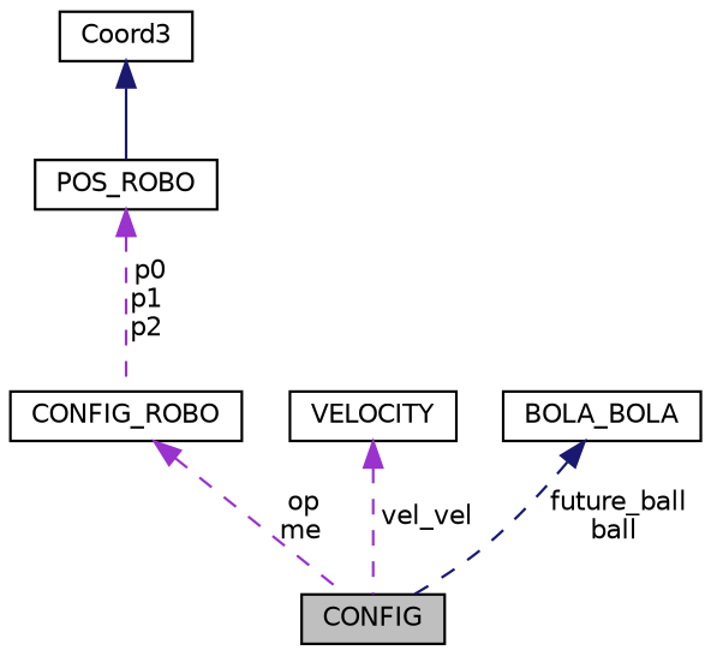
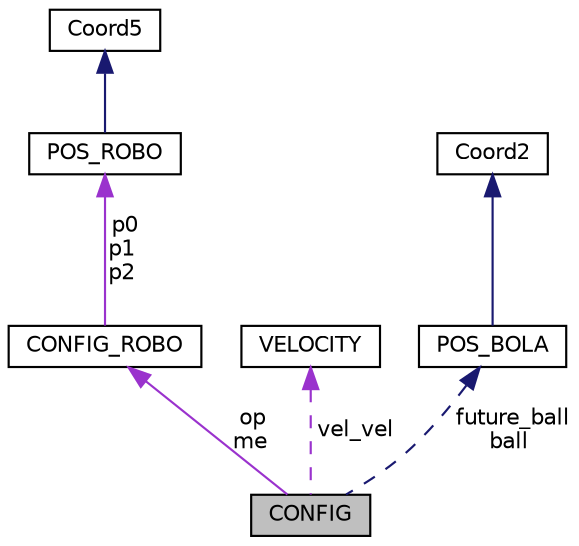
  digraph {
    node [color=black fillcolor=white fontname=Helvetica fontsize=10 shape=record style=filled]
    edge [color=darkorchid3 dir=back fontname=Helvetica fontsize=10 labelfontname=Helvetica labelfontsize=10 style=dashed]
    n1 [fillcolor=grey75 fontcolor=black height=0.2 label=CONFIG width=0.4]
    n2 [height=0.2 label=CONFIG_ROBO width=0.4]
    n3 [height=0.2 label=POS_ROBO width=0.4]
-   n4 [height=0.2 label=Coord3 width=0.4]
+   n4 [height=0.2 label=Coord5 width=0.4]
    n5 [height=0.2 label=VELOCITY width=0.4]
-   n6 [height=0.2 label=BOLA_BOLA width=0.4]
-   n2 -> n1 [label=" op\nme"]
-   n3 -> n2 [label=" p0\np1\np2"]
+   n6 [height=0.2 label=POS_BOLA width=0.4]
+   n7 [height=0.2 label=Coord2 width=0.4]
+   n2 -> n1 [label=" op\nme" style=solid]
+   n3 -> n2 [label=" p0\np1\np2" style=solid]
    n4 -> n3 [color=midnightblue style=solid]
    n5 -> n1 [label=" vel_vel"]
    n6 -> n1 [color=midnightblue label=" future_ball\nball"]
+   n7 -> n6 [color=midnightblue style=solid]
  }
